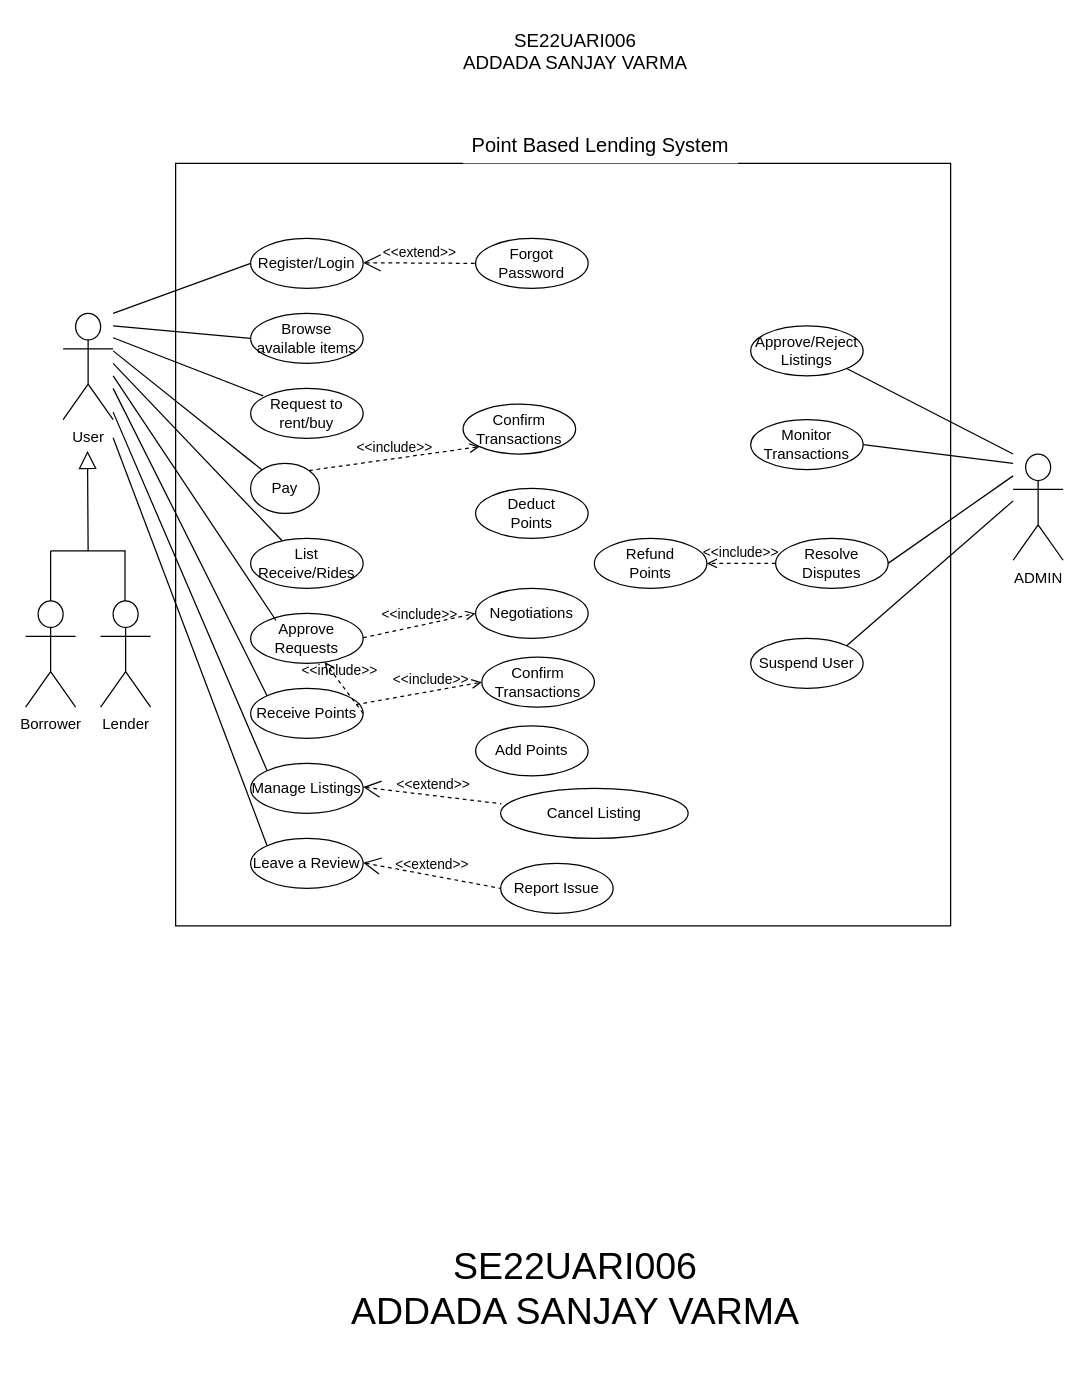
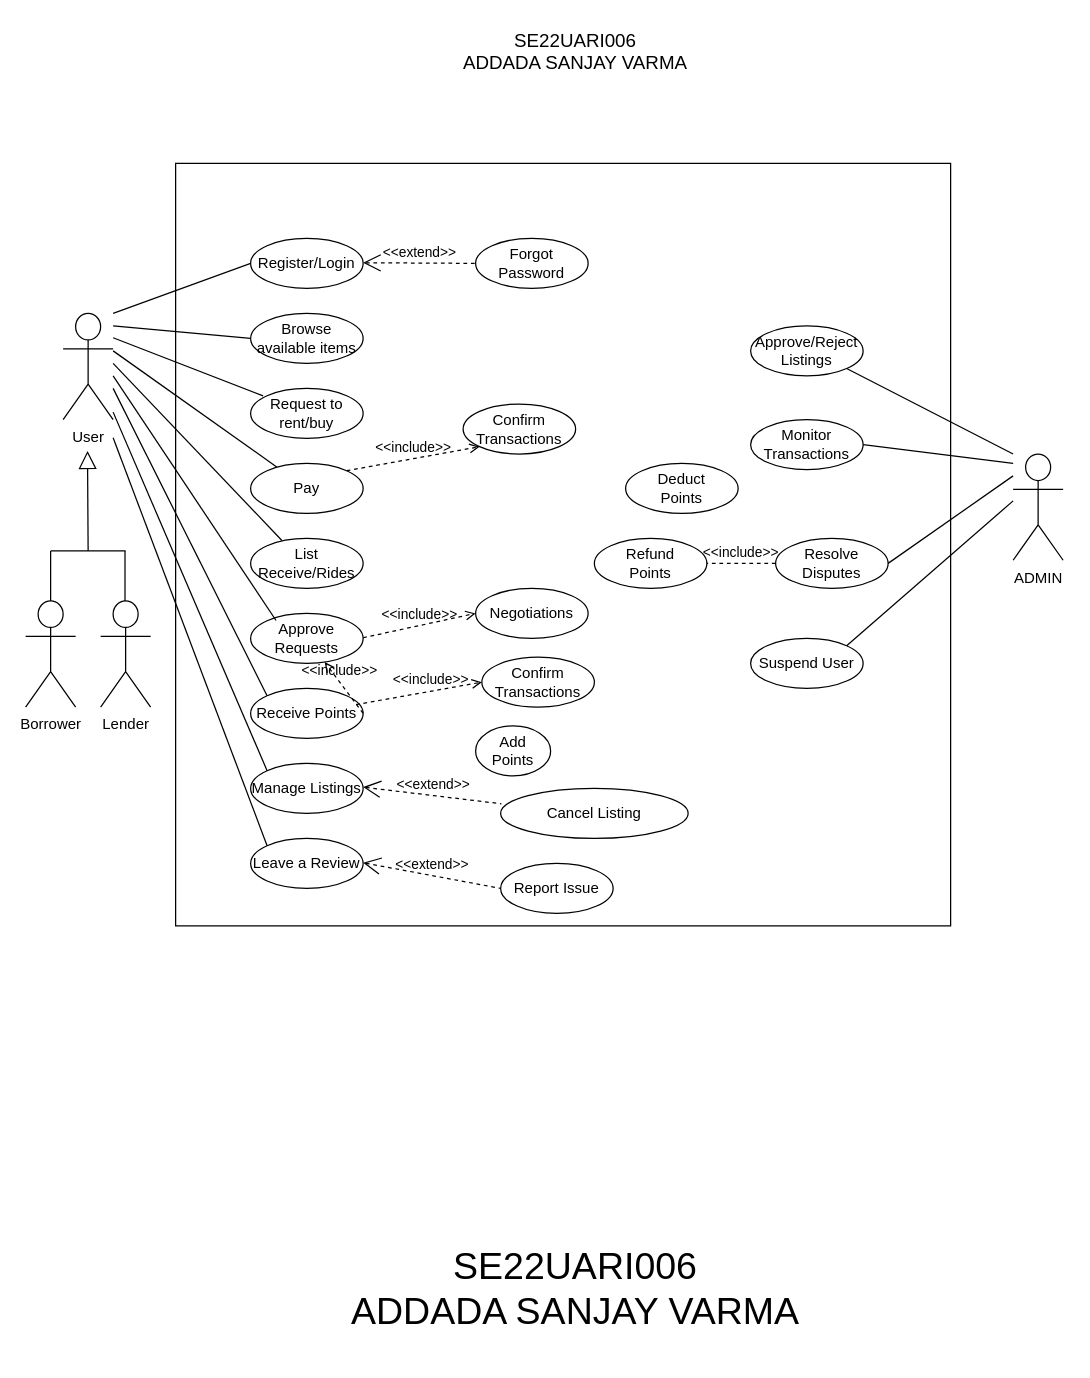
  <mxCell id="0" />
  <mxCell id="1" parent="0" />
  <mxCell id="2" value="&lt;div&gt;User&lt;/div&gt;" style="shape=umlActor;html=1;verticalLabelPosition=bottom;verticalAlign=top;align=center;" parent="1" vertex="1"><mxGeometry x="50" y="250" width="40" height="85" as="geometry" /></mxCell>
  <mxCell id="3" value="ADMIN" style="shape=umlActor;html=1;verticalLabelPosition=bottom;verticalAlign=top;align=center;" parent="1" vertex="1"><mxGeometry x="810" y="362.5" width="40" height="85" as="geometry" /></mxCell>
  <mxCell id="4" value="" style="shape=rect;html=1;verticalAlign=top;fontStyle=1;whiteSpace=wrap;align=center;" parent="1" vertex="1"><mxGeometry x="140" y="130" width="620" height="610" as="geometry" /></mxCell>
  <mxCell id="5" value="Register/Login" style="ellipse;whiteSpace=wrap;html=1;" parent="1" vertex="1"><mxGeometry x="200" y="190" width="90" height="40" as="geometry" /></mxCell>
  <mxCell id="6" value="Request to rent/buy" style="ellipse;whiteSpace=wrap;html=1;" parent="1" vertex="1"><mxGeometry x="200" y="310" width="90" height="40" as="geometry" /></mxCell>
- <mxCell id="7" value="Pay" style="ellipse;whiteSpace=wrap;html=1;" parent="1" vertex="1"><mxGeometry x="200" y="370" width="55" height="40" as="geometry" /></mxCell>
+ <mxCell id="7" value="Pay" style="ellipse;whiteSpace=wrap;html=1;" parent="1" vertex="1"><mxGeometry x="200" y="370" width="90" height="40" as="geometry" /></mxCell>
  <mxCell id="8" value="Browse available items" style="ellipse;whiteSpace=wrap;html=1;" parent="1" vertex="1"><mxGeometry x="200" y="250" width="90" height="40" as="geometry" /></mxCell>
  <mxCell id="9" value="Borrower" style="shape=umlActor;html=1;verticalLabelPosition=bottom;verticalAlign=top;align=center;" parent="1" vertex="1"><mxGeometry x="20" y="480" width="40" height="85" as="geometry" /></mxCell>
  <mxCell id="10" value="&lt;div&gt;Approve Requests&lt;/div&gt;" style="ellipse;whiteSpace=wrap;html=1;" parent="1" vertex="1"><mxGeometry x="200" y="490" width="90" height="40" as="geometry" /></mxCell>
  <mxCell id="11" value="" style="endArrow=none;html=1;rounded=0;" edge="1" parent="1"><mxGeometry width="50" height="50" relative="1" as="geometry"><mxPoint x="40" y="440" as="sourcePoint" /><mxPoint x="100" y="440" as="targetPoint" /><Array as="points" /></mxGeometry></mxCell>
  <mxCell id="12" value="" style="edgeStyle=none;html=1;endArrow=block;endFill=0;endSize=12;verticalAlign=bottom;rounded=0;" edge="1" parent="1"><mxGeometry width="160" relative="1" as="geometry"><mxPoint x="70" y="440" as="sourcePoint" /><mxPoint x="69.5" y="360" as="targetPoint" /></mxGeometry></mxCell>
  <mxCell id="13" value="" style="edgeStyle=none;html=1;endArrow=none;verticalAlign=bottom;rounded=0;" edge="1" parent="1" target="9"><mxGeometry width="160" relative="1" as="geometry"><mxPoint x="40" y="440" as="sourcePoint" /><mxPoint x="200" y="440" as="targetPoint" /></mxGeometry></mxCell>
  <mxCell id="14" value="&lt;div&gt;Lender&lt;/div&gt;" style="shape=umlActor;html=1;verticalLabelPosition=bottom;verticalAlign=top;align=center;" vertex="1" parent="1"><mxGeometry x="80" y="480" width="40" height="85" as="geometry" /></mxCell>
  <mxCell id="15" value="" style="edgeStyle=none;html=1;endArrow=none;verticalAlign=bottom;rounded=0;" edge="1" parent="1"><mxGeometry width="160" relative="1" as="geometry"><mxPoint x="99.5" y="440" as="sourcePoint" /><mxPoint x="99.5" y="480" as="targetPoint" /></mxGeometry></mxCell>
  <mxCell id="16" value="List Receive/Rides" style="ellipse;whiteSpace=wrap;html=1;" vertex="1" parent="1"><mxGeometry x="200" y="430" width="90" height="40" as="geometry" /></mxCell>
  <mxCell id="17" value="Receive Points" style="ellipse;whiteSpace=wrap;html=1;" vertex="1" parent="1"><mxGeometry x="200" y="550" width="90" height="40" as="geometry" /></mxCell>
  <mxCell id="18" value="Manage Listings" style="ellipse;whiteSpace=wrap;html=1;" vertex="1" parent="1"><mxGeometry x="200" y="610" width="90" height="40" as="geometry" /></mxCell>
  <mxCell id="19" value="Leave a Review" style="ellipse;whiteSpace=wrap;html=1;" vertex="1" parent="1"><mxGeometry x="200" y="670" width="90" height="40" as="geometry" /></mxCell>
  <mxCell id="20" value="Suspend User&lt;span style=&quot;color: rgba(0, 0, 0, 0); font-family: monospace; font-size: 0px; text-align: start; text-wrap-mode: nowrap;&quot;&gt;%3CmxGraphModel%3E%3Croot%3E%3CmxCell%20id%3D%220%22%2F%3E%3CmxCell%20id%3D%221%22%20parent%3D%220%22%2F%3E%3CmxCell%20id%3D%222%22%20value%3D%22Pay%26lt%3Bspan%20style%3D%26quot%3Bcolor%3A%20rgba(0%2C%200%2C%200%2C%200)%3B%20font-family%3A%20monospace%3B%20font-size%3A%200px%3B%20text-align%3A%20start%3B%20text-wrap-mode%3A%20nowrap%3B%26quot%3B%26gt%3B%253CmxGraphModel%253E%253Croot%253E%253CmxCell%2520id%253D%25220%2522%252F%253E%253CmxCell%2520id%253D%25221%2522%2520parent%253D%25220%2522%252F%253E%253CmxCell%2520id%253D%25222%2522%2520value%253D%2522%2522%2520style%253D%2522edgeStyle%253Dnone%253Bhtml%253D1%253BendArrow%253Dnone%253BverticalAlign%253Dbottom%253Brounded%253D0%253B%2522%2520edge%253D%25221%2522%2520parent%253D%25221%2522%253E%253CmxGeometry%2520width%253D%2522160%2522%2520relative%253D%25221%2522%2520as%253D%2522geometry%2522%253E%253CmxPoint%2520x%253D%252240%2522%2520y%253D%2522420%2522%2520as%253D%2522sourcePoint%2522%252F%253E%253CmxPoint%2520x%253D%252240%2522%2520y%253D%2522460%2522%2520as%253D%2522targetPoint%2522%252F%253E%253C%252FmxGeometry%253E%253C%252FmxCell%253E%253C%252Froot%253E%253C%252FmxGraphModel%253E%26lt%3B%2Fspan%26gt%3B%22%20style%3D%22ellipse%3BwhiteSpace%3Dwrap%3Bhtml%3D1%3B%22%20vertex%3D%221%22%20parent%3D%221%22%3E%3CmxGeometry%20x%3D%22180%22%20y%3D%22290%22%20width%3D%2290%22%20height%3D%2240%22%20as%3D%22geometry%22%2F%3E%3C%2FmxCell%3E%3C%2Froot%3E%3C%2FmxGraphModel%3E&lt;/span&gt;" style="ellipse;whiteSpace=wrap;html=1;" vertex="1" parent="1"><mxGeometry x="600" y="510" width="90" height="40" as="geometry" /></mxCell>
  <mxCell id="21" value="Resolve Disputes" style="ellipse;whiteSpace=wrap;html=1;" vertex="1" parent="1"><mxGeometry x="620" y="430" width="90" height="40" as="geometry" /></mxCell>
  <mxCell id="22" value="Monitor Transactions" style="ellipse;whiteSpace=wrap;html=1;" vertex="1" parent="1"><mxGeometry x="600" y="335" width="90" height="40" as="geometry" /></mxCell>
  <mxCell id="23" value="Approve/Reject&lt;div&gt;Listings&lt;/div&gt;" style="ellipse;whiteSpace=wrap;html=1;" vertex="1" parent="1"><mxGeometry x="600" y="260" width="90" height="40" as="geometry" /></mxCell>
  <mxCell id="24" value="Refund&lt;div&gt;Points&lt;/div&gt;" style="ellipse;whiteSpace=wrap;html=1;" vertex="1" parent="1"><mxGeometry x="475" y="430" width="90" height="40" as="geometry" /></mxCell>
- <mxCell id="25" value="Deduct&lt;div&gt;Points&lt;/div&gt;" style="ellipse;whiteSpace=wrap;html=1;" vertex="1" parent="1"><mxGeometry x="380" y="390" width="90" height="40" as="geometry" /></mxCell>
+ <mxCell id="25" value="Deduct&lt;div&gt;Points&lt;/div&gt;" style="ellipse;whiteSpace=wrap;html=1;" vertex="1" parent="1"><mxGeometry x="500" y="370" width="90" height="40" as="geometry" /></mxCell>
  <mxCell id="26" value="Confirm&lt;div&gt;Transactions&lt;/div&gt;" style="ellipse;whiteSpace=wrap;html=1;" vertex="1" parent="1"><mxGeometry x="370" y="322.5" width="90" height="40" as="geometry" /></mxCell>
  <mxCell id="27" value="&amp;lt;&amp;lt;include&amp;gt;&amp;gt;" style="edgeStyle=none;html=1;endArrow=open;verticalAlign=bottom;dashed=1;labelBackgroundColor=none;rounded=0;entryX=0;entryY=1;entryDx=0;entryDy=0;exitX=1;exitY=0;exitDx=0;exitDy=0;" edge="1" parent="1" source="7" target="26"><mxGeometry width="160" relative="1" as="geometry"><mxPoint x="270" y="370" as="sourcePoint" /><mxPoint x="430" y="370" as="targetPoint" /><Array as="points" /></mxGeometry></mxCell>
  <mxCell id="28" value="&lt;div&gt;Negotiations&lt;/div&gt;" style="ellipse;whiteSpace=wrap;html=1;" vertex="1" parent="1"><mxGeometry x="380" y="470" width="90" height="40" as="geometry" /></mxCell>
  <mxCell id="29" value="&amp;lt;&amp;lt;include&amp;gt;&amp;gt;" style="edgeStyle=none;html=1;endArrow=open;verticalAlign=bottom;dashed=1;labelBackgroundColor=none;rounded=0;entryX=0;entryY=0.5;entryDx=0;entryDy=0;" edge="1" parent="1" target="28"><mxGeometry width="160" relative="1" as="geometry"><mxPoint x="290" y="509.5" as="sourcePoint" /><mxPoint x="340" y="510" as="targetPoint" /><Array as="points" /></mxGeometry></mxCell>
- <mxCell id="30" value="Add Points" style="ellipse;whiteSpace=wrap;html=1;" vertex="1" parent="1"><mxGeometry x="380" y="580" width="90" height="40" as="geometry" /></mxCell>
+ <mxCell id="30" value="Add Points" style="ellipse;whiteSpace=wrap;html=1;" vertex="1" parent="1"><mxGeometry x="380" y="580" width="60" height="40" as="geometry" /></mxCell>
  <mxCell id="31" value="Confirm&lt;div&gt;Transactions&lt;/div&gt;" style="ellipse;whiteSpace=wrap;html=1;" vertex="1" parent="1"><mxGeometry x="385" y="525" width="90" height="40" as="geometry" /></mxCell>
  <mxCell id="32" value="&amp;lt;&amp;lt;include&amp;gt;&amp;gt;" style="edgeStyle=none;html=1;endArrow=open;verticalAlign=bottom;dashed=1;labelBackgroundColor=none;rounded=0;exitX=0.937;exitY=0.325;exitDx=0;exitDy=0;exitPerimeter=0;entryX=0;entryY=0.5;entryDx=0;entryDy=0;" edge="1" parent="1" source="17" target="31"><mxGeometry x="0.2" width="160" relative="1" as="geometry"><mxPoint x="250" y="549.5" as="sourcePoint" /><mxPoint x="350" y="550" as="targetPoint" /><mxPoint as="offset" /></mxGeometry></mxCell>
  <mxCell id="33" value="&amp;lt;&amp;lt;include&amp;gt;&amp;gt;" style="edgeStyle=none;html=1;endArrow=open;verticalAlign=bottom;dashed=1;labelBackgroundColor=none;rounded=0;exitX=1;exitY=0.5;exitDx=0;exitDy=0;" edge="1" parent="1" source="17" target="10"><mxGeometry x="0.2" width="160" relative="1" as="geometry"><mxPoint x="250" y="589.5" as="sourcePoint" /><mxPoint x="350" y="590" as="targetPoint" /><mxPoint as="offset" /></mxGeometry></mxCell>
  <mxCell id="34" value="Report Issue" style="ellipse;whiteSpace=wrap;html=1;" vertex="1" parent="1"><mxGeometry x="400" y="690" width="90" height="40" as="geometry" /></mxCell>
  <mxCell id="35" value="Cancel Listing" style="ellipse;whiteSpace=wrap;html=1;" vertex="1" parent="1"><mxGeometry x="400" y="630" width="150" height="40" as="geometry" /></mxCell>
  <mxCell id="36" value="&amp;lt;&amp;lt;extend&amp;gt;&amp;gt;" style="edgeStyle=none;html=1;startArrow=open;endArrow=none;startSize=12;verticalAlign=bottom;dashed=1;labelBackgroundColor=none;rounded=0;entryX=0.004;entryY=0.308;entryDx=0;entryDy=0;entryPerimeter=0;" edge="1" parent="1" target="35"><mxGeometry width="160" relative="1" as="geometry"><mxPoint x="290" y="629" as="sourcePoint" /><mxPoint x="450" y="629" as="targetPoint" /></mxGeometry></mxCell>
  <mxCell id="37" value="&amp;lt;&amp;lt;extend&amp;gt;&amp;gt;" style="edgeStyle=none;html=1;startArrow=open;endArrow=none;startSize=12;verticalAlign=bottom;dashed=1;labelBackgroundColor=none;rounded=0;entryX=0;entryY=0.5;entryDx=0;entryDy=0;" edge="1" parent="1" target="34"><mxGeometry width="160" relative="1" as="geometry"><mxPoint x="290" y="689.5" as="sourcePoint" /><mxPoint x="450" y="689.5" as="targetPoint" /></mxGeometry></mxCell>
- <mxCell id="38" value="&lt;font style=&quot;font-size: 16px;&quot;&gt;Point Based Lending System&lt;/font&gt;" style="text;html=1;align=center;verticalAlign=middle;whiteSpace=wrap;rounded=0;fillColor=default;" vertex="1" parent="1"><mxGeometry x="370" y="100" width="220" height="30" as="geometry" /></mxCell>
  <mxCell id="39" value="Forgot Password" style="ellipse;whiteSpace=wrap;html=1;" vertex="1" parent="1"><mxGeometry x="380" y="190" width="90" height="40" as="geometry" /></mxCell>
  <mxCell id="40" value="&amp;lt;&amp;lt;extend&amp;gt;&amp;gt;" style="edgeStyle=none;html=1;startArrow=open;endArrow=none;startSize=12;verticalAlign=bottom;dashed=1;labelBackgroundColor=none;rounded=0;" edge="1" parent="1" target="39"><mxGeometry width="160" relative="1" as="geometry"><mxPoint x="290" y="209.5" as="sourcePoint" /><mxPoint x="340" y="210" as="targetPoint" /></mxGeometry></mxCell>
- <mxCell id="41" value="&amp;lt;&amp;lt;include&amp;gt;&amp;gt;" style="edgeStyle=none;html=1;endArrow=open;verticalAlign=bottom;dashed=1;labelBackgroundColor=none;rounded=0;entryX=1;entryY=0.5;entryDx=0;entryDy=0;exitX=0;exitY=0.5;exitDx=0;exitDy=0;" edge="1" parent="1" source="21" target="24"><mxGeometry width="160" relative="1" as="geometry"><mxPoint x="520" y="540" as="sourcePoint" /><mxPoint x="680" y="540" as="targetPoint" /></mxGeometry></mxCell>
+ <mxCell id="41" value="&amp;lt;&amp;lt;include&amp;gt;&amp;gt;" style="edgeStyle=none;html=1;endArrow=none;verticalAlign=bottom;dashed=1;labelBackgroundColor=none;rounded=0;entryX=1;entryY=0.5;entryDx=0;entryDy=0;exitX=0;exitY=0.5;exitDx=0;exitDy=0;" edge="1" parent="1" source="21" target="24"><mxGeometry width="160" relative="1" as="geometry"><mxPoint x="520" y="540" as="sourcePoint" /><mxPoint x="680" y="540" as="targetPoint" /></mxGeometry></mxCell>
  <mxCell id="42" value="" style="edgeStyle=none;html=1;endArrow=none;verticalAlign=bottom;rounded=0;entryX=0;entryY=0.5;entryDx=0;entryDy=0;" edge="1" parent="1" target="5"><mxGeometry width="160" relative="1" as="geometry"><mxPoint x="90" y="250" as="sourcePoint" /><mxPoint x="240" y="260" as="targetPoint" /><Array as="points" /></mxGeometry></mxCell>
  <mxCell id="43" value="" style="edgeStyle=none;html=1;endArrow=none;verticalAlign=bottom;rounded=0;entryX=0;entryY=0.5;entryDx=0;entryDy=0;" edge="1" parent="1" target="8"><mxGeometry width="160" relative="1" as="geometry"><mxPoint x="90" y="260" as="sourcePoint" /><mxPoint x="190" y="260.5" as="targetPoint" /></mxGeometry></mxCell>
  <mxCell id="44" value="" style="edgeStyle=none;html=1;endArrow=none;verticalAlign=bottom;rounded=0;" edge="1" parent="1"><mxGeometry width="160" relative="1" as="geometry"><mxPoint x="90" y="269.5" as="sourcePoint" /><mxPoint x="210" y="316" as="targetPoint" /></mxGeometry></mxCell>
  <mxCell id="45" value="" style="edgeStyle=none;html=1;endArrow=none;verticalAlign=bottom;rounded=0;" edge="1" parent="1" target="7"><mxGeometry width="160" relative="1" as="geometry"><mxPoint x="90" y="280" as="sourcePoint" /><mxPoint x="250" y="280" as="targetPoint" /></mxGeometry></mxCell>
  <mxCell id="46" value="" style="edgeStyle=none;html=1;endArrow=none;verticalAlign=bottom;rounded=0;entryX=0.278;entryY=0.042;entryDx=0;entryDy=0;entryPerimeter=0;" edge="1" parent="1" target="16"><mxGeometry width="160" relative="1" as="geometry"><mxPoint x="90" y="290" as="sourcePoint" /><mxPoint x="250" y="290" as="targetPoint" /></mxGeometry></mxCell>
  <mxCell id="47" value="" style="edgeStyle=none;html=1;endArrow=none;verticalAlign=bottom;rounded=0;entryX=0.226;entryY=0.142;entryDx=0;entryDy=0;entryPerimeter=0;" edge="1" parent="1" target="10"><mxGeometry width="160" relative="1" as="geometry"><mxPoint x="90" y="300" as="sourcePoint" /><mxPoint x="250" y="300" as="targetPoint" /></mxGeometry></mxCell>
  <mxCell id="48" value="" style="edgeStyle=none;html=1;endArrow=none;verticalAlign=bottom;rounded=0;entryX=0;entryY=0;entryDx=0;entryDy=0;" edge="1" parent="1" target="17"><mxGeometry width="160" relative="1" as="geometry"><mxPoint x="90" y="310" as="sourcePoint" /><mxPoint x="250" y="310" as="targetPoint" /></mxGeometry></mxCell>
  <mxCell id="49" value="" style="edgeStyle=none;html=1;endArrow=none;verticalAlign=bottom;rounded=0;entryX=0;entryY=0;entryDx=0;entryDy=0;" edge="1" parent="1" target="18"><mxGeometry width="160" relative="1" as="geometry"><mxPoint x="90" y="329" as="sourcePoint" /><mxPoint x="250" y="329" as="targetPoint" /></mxGeometry></mxCell>
  <mxCell id="50" value="" style="edgeStyle=none;html=1;endArrow=none;verticalAlign=bottom;rounded=0;entryX=0;entryY=0;entryDx=0;entryDy=0;" edge="1" parent="1" target="19"><mxGeometry width="160" relative="1" as="geometry"><mxPoint x="90" y="349.5" as="sourcePoint" /><mxPoint x="250" y="349.5" as="targetPoint" /></mxGeometry></mxCell>
  <mxCell id="51" value="" style="edgeStyle=none;html=1;endArrow=none;verticalAlign=bottom;rounded=0;exitX=1;exitY=1;exitDx=0;exitDy=0;" edge="1" parent="1" source="23"><mxGeometry width="160" relative="1" as="geometry"><mxPoint x="650" y="362.5" as="sourcePoint" /><mxPoint x="810" y="362.5" as="targetPoint" /></mxGeometry></mxCell>
  <mxCell id="52" value="" style="edgeStyle=none;html=1;endArrow=none;verticalAlign=bottom;rounded=0;exitX=1;exitY=0.5;exitDx=0;exitDy=0;" edge="1" parent="1" source="22"><mxGeometry width="160" relative="1" as="geometry"><mxPoint x="660" y="370" as="sourcePoint" /><mxPoint x="810" y="370" as="targetPoint" /></mxGeometry></mxCell>
  <mxCell id="53" value="" style="edgeStyle=none;html=1;endArrow=none;verticalAlign=bottom;rounded=0;exitX=1;exitY=0.5;exitDx=0;exitDy=0;" edge="1" parent="1" source="21"><mxGeometry width="160" relative="1" as="geometry"><mxPoint x="660" y="400" as="sourcePoint" /><mxPoint x="810" y="380" as="targetPoint" /></mxGeometry></mxCell>
  <mxCell id="54" value="" style="edgeStyle=none;html=1;endArrow=none;verticalAlign=bottom;rounded=0;exitX=1;exitY=0;exitDx=0;exitDy=0;" edge="1" parent="1" source="20"><mxGeometry width="160" relative="1" as="geometry"><mxPoint x="650" y="430" as="sourcePoint" /><mxPoint x="810" y="400" as="targetPoint" /></mxGeometry></mxCell>
  <mxCell id="55" value="&lt;font style=&quot;font-size: 30px;&quot;&gt;SE22UARI006&lt;/font&gt;&lt;div&gt;&lt;font style=&quot;font-size: 30px;&quot;&gt;ADDADA SANJAY VARMA&lt;/font&gt;&lt;/div&gt;" style="text;html=1;align=center;verticalAlign=middle;whiteSpace=wrap;rounded=0;fillColor=default;" vertex="1" parent="1"><mxGeometry x="260" y="980" width="400" height="100" as="geometry" /></mxCell>
  <mxCell id="56" value="&lt;font style=&quot;font-size: 15px;&quot;&gt;SE22UARI006&lt;/font&gt;&lt;div&gt;&lt;font style=&quot;font-size: 15px;&quot;&gt;ADDADA SANJAY VARMA&lt;/font&gt;&lt;/div&gt;" style="text;html=1;align=center;verticalAlign=middle;whiteSpace=wrap;rounded=0;fillColor=default;" vertex="1" parent="1"><mxGeometry x="355" width="210" height="40" as="geometry" y="20" /></mxCell>
